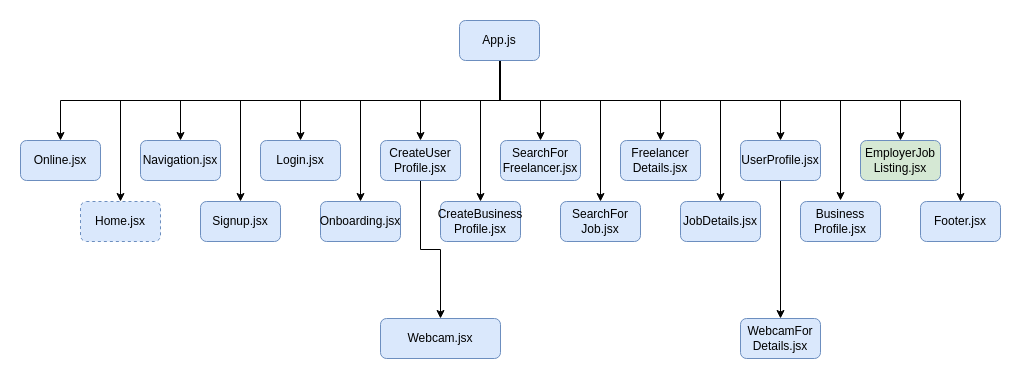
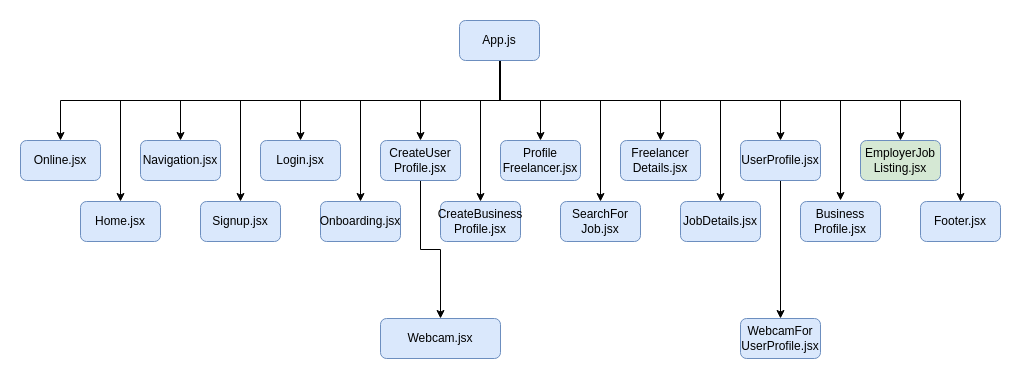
  <mxCell id="0" />
  <mxCell id="1" parent="0" />
  <mxCell id="2" style="edgeStyle=orthogonalEdgeStyle;rounded=0;orthogonalLoop=1;jettySize=auto;html=1;exitX=0.5;exitY=1;exitDx=0;exitDy=0;entryX=0.5;entryY=0;entryDx=0;entryDy=0;" parent="1" source="18" target="20" edge="1"><mxGeometry relative="1" as="geometry"><mxPoint x="500" y="100" as="targetPoint" /><Array as="points"><mxPoint x="500" y="100" /><mxPoint x="60" y="100" /></Array></mxGeometry></mxCell>
  <mxCell id="3" style="edgeStyle=orthogonalEdgeStyle;rounded=0;orthogonalLoop=1;jettySize=auto;html=1;entryX=0.5;entryY=0;entryDx=0;entryDy=0;" parent="1" target="29" edge="1"><mxGeometry relative="1" as="geometry"><mxPoint x="541" y="130" as="targetPoint" /><mxPoint x="500" y="100" as="sourcePoint" /><Array as="points"><mxPoint x="960" y="100" /></Array></mxGeometry></mxCell>
  <mxCell id="4" style="edgeStyle=orthogonalEdgeStyle;rounded=0;orthogonalLoop=1;jettySize=auto;html=1;exitX=0.5;exitY=1;exitDx=0;exitDy=0;entryX=0.5;entryY=0;entryDx=0;entryDy=0;" parent="1" source="18" target="28" edge="1"><mxGeometry relative="1" as="geometry"><Array as="points"><mxPoint x="500" y="100" /><mxPoint x="120" y="100" /></Array></mxGeometry></mxCell>
  <mxCell id="5" style="edgeStyle=orthogonalEdgeStyle;rounded=0;orthogonalLoop=1;jettySize=auto;html=1;exitX=0.5;exitY=1;exitDx=0;exitDy=0;entryX=0.5;entryY=0;entryDx=0;entryDy=0;" parent="1" source="18" target="19" edge="1"><mxGeometry relative="1" as="geometry" /></mxCell>
  <mxCell id="6" style="edgeStyle=orthogonalEdgeStyle;rounded=0;orthogonalLoop=1;jettySize=auto;html=1;exitX=0.5;exitY=1;exitDx=0;exitDy=0;entryX=0.5;entryY=0;entryDx=0;entryDy=0;" parent="1" source="18" target="26" edge="1"><mxGeometry relative="1" as="geometry"><Array as="points"><mxPoint x="500" y="100" /><mxPoint x="240" y="100" /></Array></mxGeometry></mxCell>
  <mxCell id="7" style="edgeStyle=orthogonalEdgeStyle;rounded=0;orthogonalLoop=1;jettySize=auto;html=1;exitX=0.5;exitY=1;exitDx=0;exitDy=0;" parent="1" source="18" target="23" edge="1"><mxGeometry relative="1" as="geometry" /></mxCell>
  <mxCell id="8" style="edgeStyle=orthogonalEdgeStyle;rounded=0;orthogonalLoop=1;jettySize=auto;html=1;exitX=0.5;exitY=1;exitDx=0;exitDy=0;entryX=0.5;entryY=0;entryDx=0;entryDy=0;" parent="1" source="18" target="27" edge="1"><mxGeometry relative="1" as="geometry"><Array as="points"><mxPoint x="500" y="100" /><mxPoint x="360" y="100" /></Array></mxGeometry></mxCell>
  <mxCell id="9" style="edgeStyle=orthogonalEdgeStyle;rounded=0;orthogonalLoop=1;jettySize=auto;html=1;exitX=0.5;exitY=1;exitDx=0;exitDy=0;entryX=0.5;entryY=0;entryDx=0;entryDy=0;" parent="1" source="18" target="25" edge="1"><mxGeometry relative="1" as="geometry" /></mxCell>
  <mxCell id="10" style="edgeStyle=orthogonalEdgeStyle;rounded=0;orthogonalLoop=1;jettySize=auto;html=1;exitX=0.5;exitY=1;exitDx=0;exitDy=0;entryX=0.5;entryY=0;entryDx=0;entryDy=0;" parent="1" source="18" target="22" edge="1"><mxGeometry relative="1" as="geometry"><Array as="points"><mxPoint x="500" y="100" /><mxPoint x="480" y="100" /></Array></mxGeometry></mxCell>
  <mxCell id="11" style="edgeStyle=orthogonalEdgeStyle;rounded=0;orthogonalLoop=1;jettySize=auto;html=1;exitX=0.5;exitY=1;exitDx=0;exitDy=0;entryX=0.5;entryY=0;entryDx=0;entryDy=0;" parent="1" source="18" target="21" edge="1"><mxGeometry relative="1" as="geometry" /></mxCell>
  <mxCell id="12" style="edgeStyle=orthogonalEdgeStyle;rounded=0;orthogonalLoop=1;jettySize=auto;html=1;exitX=0.5;exitY=1;exitDx=0;exitDy=0;entryX=0.5;entryY=0;entryDx=0;entryDy=0;" parent="1" source="18" target="36" edge="1"><mxGeometry relative="1" as="geometry"><Array as="points"><mxPoint x="500" y="100" /><mxPoint x="600" y="100" /></Array></mxGeometry></mxCell>
  <mxCell id="13" style="edgeStyle=orthogonalEdgeStyle;rounded=0;orthogonalLoop=1;jettySize=auto;html=1;exitX=0.5;exitY=1;exitDx=0;exitDy=0;entryX=0.5;entryY=0;entryDx=0;entryDy=0;" parent="1" source="18" target="35" edge="1"><mxGeometry relative="1" as="geometry" /></mxCell>
  <mxCell id="14" style="edgeStyle=orthogonalEdgeStyle;rounded=0;orthogonalLoop=1;jettySize=auto;html=1;entryX=0.5;entryY=0;entryDx=0;entryDy=0;" parent="1" source="18" target="34" edge="1"><mxGeometry relative="1" as="geometry"><Array as="points"><mxPoint x="500" y="100" /><mxPoint x="720" y="100" /></Array></mxGeometry></mxCell>
  <mxCell id="15" style="edgeStyle=orthogonalEdgeStyle;rounded=0;orthogonalLoop=1;jettySize=auto;html=1;exitX=0.5;exitY=1;exitDx=0;exitDy=0;" parent="1" source="18" target="33" edge="1"><mxGeometry relative="1" as="geometry" /></mxCell>
  <mxCell id="16" style="edgeStyle=orthogonalEdgeStyle;rounded=0;orthogonalLoop=1;jettySize=auto;html=1;exitX=0.5;exitY=1;exitDx=0;exitDy=0;" parent="1" source="18" edge="1"><mxGeometry relative="1" as="geometry"><mxPoint x="840" y="200" as="targetPoint" /><Array as="points"><mxPoint x="500" y="100" /><mxPoint x="840" y="100" /></Array></mxGeometry></mxCell>
  <mxCell id="17" style="edgeStyle=orthogonalEdgeStyle;rounded=0;orthogonalLoop=1;jettySize=auto;html=1;exitX=0.5;exitY=1;exitDx=0;exitDy=0;" parent="1" source="18" target="30" edge="1"><mxGeometry relative="1" as="geometry" /></mxCell>
  <mxCell id="18" value="App.js" style="rounded=1;whiteSpace=wrap;html=1;fillColor=#dae8fc;strokeColor=#6c8ebf;" parent="1" vertex="1"><mxGeometry x="459" y="20" width="80" height="40" as="geometry" /></mxCell>
  <mxCell id="19" value="Navigation.jsx" style="rounded=1;whiteSpace=wrap;html=1;fillColor=#dae8fc;strokeColor=#6c8ebf;" parent="1" vertex="1"><mxGeometry x="140" y="140" width="80" height="40" as="geometry" /></mxCell>
  <mxCell id="20" value="Online.jsx" style="rounded=1;whiteSpace=wrap;html=1;fillColor=#dae8fc;strokeColor=#6c8ebf;" parent="1" vertex="1"><mxGeometry x="20" y="140" width="80" height="40" as="geometry" /></mxCell>
- <mxCell id="21" value="SearchFor&lt;br&gt;Freelancer.jsx" style="rounded=1;whiteSpace=wrap;html=1;fillColor=#dae8fc;strokeColor=#6c8ebf;" parent="1" vertex="1"><mxGeometry x="500" y="140" width="80" height="40" as="geometry" /></mxCell>
+ <mxCell id="21" value="Profile&lt;br&gt;Freelancer.jsx" style="rounded=1;whiteSpace=wrap;html=1;fillColor=#dae8fc;strokeColor=#6c8ebf;" parent="1" vertex="1"><mxGeometry x="500" y="140" width="80" height="40" as="geometry" /></mxCell>
  <mxCell id="22" value="CreateBusiness&lt;br&gt;Profile.jsx" style="rounded=1;whiteSpace=wrap;html=1;fillColor=#dae8fc;strokeColor=#6c8ebf;" parent="1" vertex="1"><mxGeometry x="440" y="201" width="80" height="40" as="geometry" /></mxCell>
  <mxCell id="23" value="Login.jsx" style="rounded=1;whiteSpace=wrap;html=1;fillColor=#dae8fc;strokeColor=#6c8ebf;" parent="1" vertex="1"><mxGeometry x="260" y="140" width="80" height="40" as="geometry" /></mxCell>
  <mxCell id="24" style="edgeStyle=orthogonalEdgeStyle;rounded=0;orthogonalLoop=1;jettySize=auto;html=1;exitX=0.5;exitY=1;exitDx=0;exitDy=0;entryX=0.5;entryY=0;entryDx=0;entryDy=0;" parent="1" source="25" target="38" edge="1"><mxGeometry relative="1" as="geometry" /></mxCell>
  <mxCell id="25" value="CreateUser&lt;br&gt;Profile.jsx" style="rounded=1;whiteSpace=wrap;html=1;fillColor=#dae8fc;strokeColor=#6c8ebf;" parent="1" vertex="1"><mxGeometry x="380" y="140" width="80" height="40" as="geometry" /></mxCell>
  <mxCell id="26" value="Signup.jsx" style="rounded=1;whiteSpace=wrap;html=1;fillColor=#dae8fc;strokeColor=#6c8ebf;" parent="1" vertex="1"><mxGeometry x="200" y="201" width="80" height="40" as="geometry" /></mxCell>
  <mxCell id="27" value="Onboarding.jsx" style="rounded=1;whiteSpace=wrap;html=1;fillColor=#dae8fc;strokeColor=#6c8ebf;" parent="1" vertex="1"><mxGeometry x="320" y="201" width="80" height="40" as="geometry" /></mxCell>
- <mxCell id="28" value="Home.jsx" style="rounded=1;whiteSpace=wrap;html=1;fillColor=#dae8fc;strokeColor=#6c8ebf;dashed=1;" parent="1" vertex="1"><mxGeometry x="80" y="201" width="80" height="40" as="geometry" /></mxCell>
+ <mxCell id="28" value="Home.jsx" style="rounded=1;whiteSpace=wrap;html=1;fillColor=#dae8fc;strokeColor=#6c8ebf;" parent="1" vertex="1"><mxGeometry x="80" y="201" width="80" height="40" as="geometry" /></mxCell>
  <mxCell id="29" value="Footer.jsx" style="rounded=1;whiteSpace=wrap;html=1;fillColor=#dae8fc;strokeColor=#6c8ebf;" parent="1" vertex="1"><mxGeometry x="920" y="201" width="80" height="40" as="geometry" /></mxCell>
  <mxCell id="30" value="EmployerJob&lt;br&gt;Listing.jsx" style="rounded=1;whiteSpace=wrap;html=1;fillColor=#d5e8d4;strokeColor=#6c8ebf;" parent="1" vertex="1"><mxGeometry x="860" y="140" width="80" height="40" as="geometry" /></mxCell>
  <mxCell id="31" value="Business&lt;br&gt;Profile.jsx" style="rounded=1;whiteSpace=wrap;html=1;fillColor=#dae8fc;strokeColor=#6c8ebf;" parent="1" vertex="1"><mxGeometry x="800" y="201" width="80" height="40" as="geometry" /></mxCell>
  <mxCell id="32" style="edgeStyle=orthogonalEdgeStyle;rounded=0;orthogonalLoop=1;jettySize=auto;html=1;" parent="1" source="33" target="37" edge="1"><mxGeometry relative="1" as="geometry" /></mxCell>
  <mxCell id="33" value="UserProfile.jsx" style="rounded=1;whiteSpace=wrap;html=1;fillColor=#dae8fc;strokeColor=#6c8ebf;" parent="1" vertex="1"><mxGeometry x="740" y="140" width="80" height="40" as="geometry" /></mxCell>
  <mxCell id="34" value="JobDetails.jsx" style="rounded=1;whiteSpace=wrap;html=1;fillColor=#dae8fc;strokeColor=#6c8ebf;" parent="1" vertex="1"><mxGeometry x="680" y="201" width="80" height="40" as="geometry" /></mxCell>
  <mxCell id="35" value="Freelancer&lt;br&gt;Details.jsx" style="rounded=1;whiteSpace=wrap;html=1;fillColor=#dae8fc;strokeColor=#6c8ebf;" parent="1" vertex="1"><mxGeometry x="620" y="140" width="80" height="40" as="geometry" /></mxCell>
  <mxCell id="36" value="SearchFor&lt;br&gt;Job.jsx" style="rounded=1;whiteSpace=wrap;html=1;fillColor=#dae8fc;strokeColor=#6c8ebf;" parent="1" vertex="1"><mxGeometry x="560" y="201" width="80" height="40" as="geometry" /></mxCell>
- <mxCell id="37" value="WebcamFor&lt;br&gt;Details.jsx" style="rounded=1;whiteSpace=wrap;html=1;fillColor=#dae8fc;strokeColor=#6c8ebf;" parent="1" vertex="1"><mxGeometry x="740" y="318" width="80" height="40" as="geometry" /></mxCell>
+ <mxCell id="37" value="WebcamFor&lt;br&gt;UserProfile.jsx" style="rounded=1;whiteSpace=wrap;html=1;fillColor=#dae8fc;strokeColor=#6c8ebf;" parent="1" vertex="1"><mxGeometry x="740" y="318" width="80" height="40" as="geometry" /></mxCell>
  <mxCell id="38" value="Webcam.jsx" style="rounded=1;whiteSpace=wrap;html=1;fillColor=#dae8fc;strokeColor=#6c8ebf;" parent="1" vertex="1"><mxGeometry x="380" y="318" width="120" height="40" as="geometry" /></mxCell>
